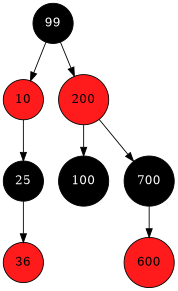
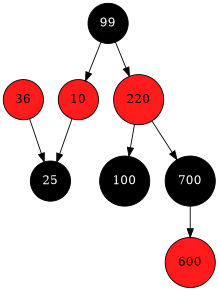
  digraph {
    fontname="DejaVu Serif"
    node [fillcolor="#FF1B1B" fontcolor="#000000" fontname="DejaVu Serif" shape=circle style=filled]
    edge [fontname="DejaVu Serif"]
    n1 [label=10]
    99 [fillcolor="#000000" fontcolor="#FFFFFF"]
-   200
+   200 [label=220]
    25 [fillcolor="#000000" fontcolor="#FFFFFF"]
    100 [fillcolor="#000000" fontcolor="#FFFFFF"]
    n6 [fillcolor="#000000" fontcolor="#FFFFFF" label=700]
    36
    n8 [label=600]
    n1 -> 25
    99 -> n1
    99 -> 200
    200 -> 100
    200 -> n6
-   25 -> 36
+   36 -> 25
    n6 -> n8
  }
